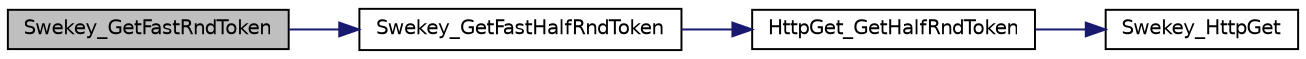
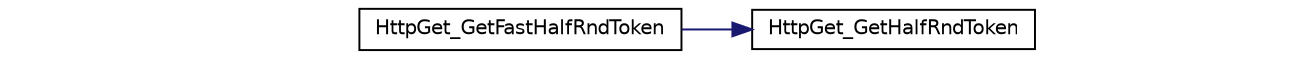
  digraph {
    rankdir=LR
    node [color=black fillcolor=white fontname=Helvetica fontsize=10 shape=record style=filled]
    edge [color=midnightblue fontname=Helvetica fontsize=10 labelfontname=Helvetica labelfontsize=10 style=solid]
-   n1 [fillcolor=grey75 fontcolor=black height=0.2 label=Swekey_GetFastRndToken width=0.4]
-   n2 [height=0.2 label=Swekey_GetFastHalfRndToken width=0.4]
+   n2 [height=0.2 label=HttpGet_GetFastHalfRndToken width=0.4]
    n3 [height=0.2 label=HttpGet_GetHalfRndToken width=0.4]
-   n4 [height=0.2 label=Swekey_HttpGet width=0.4]
-   n1 -> n2
    n2 -> n3
-   n3 -> n4
  }
